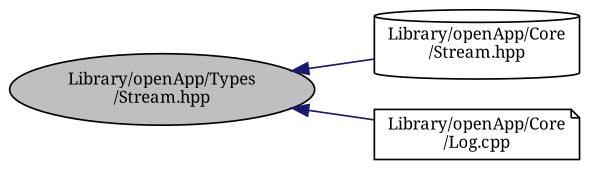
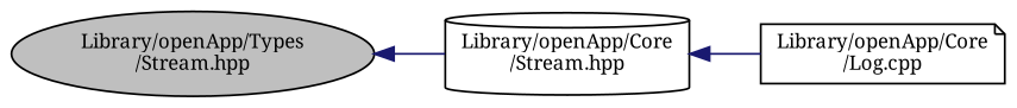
  digraph {
    fontname="Noto Serif"
    rankdir=LR
    node [color=black fillcolor=white fontname="Noto Serif" fontsize=10 style=filled]
    edge [color=midnightblue dir=back fontname="Noto Serif" fontsize=10 labelfontname=Helvetica labelfontsize=10 style=solid]
    n1 [fillcolor=grey75 fontcolor=black height=0.2 label="Library/openApp/Types\l/Stream.hpp" shape=ellipse width=0.4]
    n2 [height=0.2 label="Library/openApp/Core\l/Stream.hpp" shape=cylinder width=0.4]
    n3 [height=0.2 label="Library/openApp/Core\l/Log.cpp" shape=note width=0.4]
    n1 -> n2
-   n1 -> n3
+   n2 -> n3
  }
